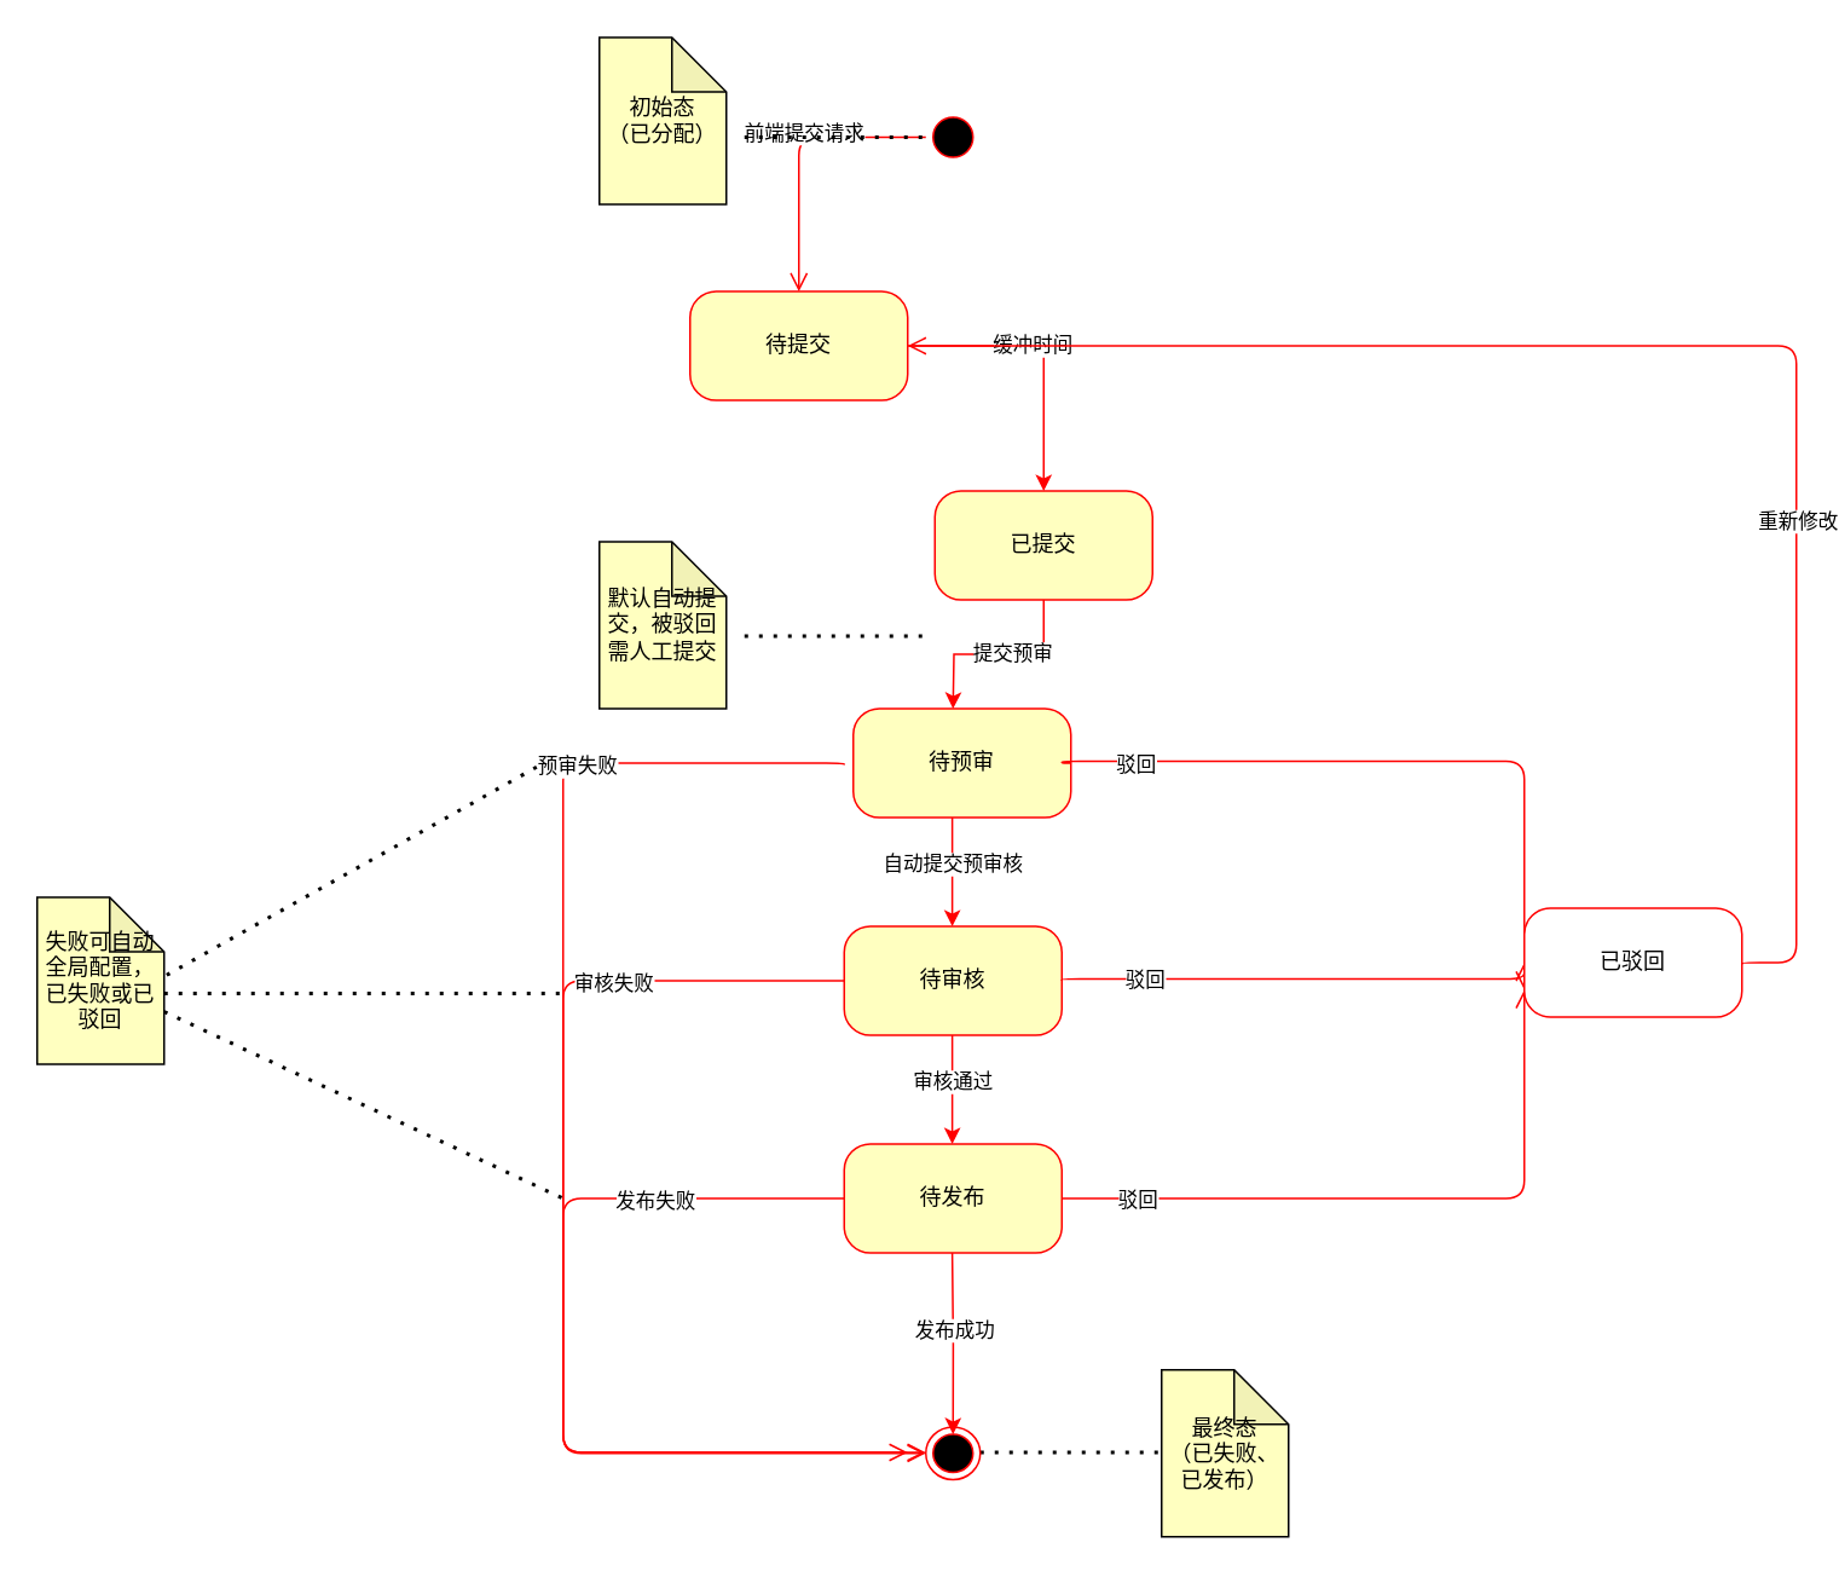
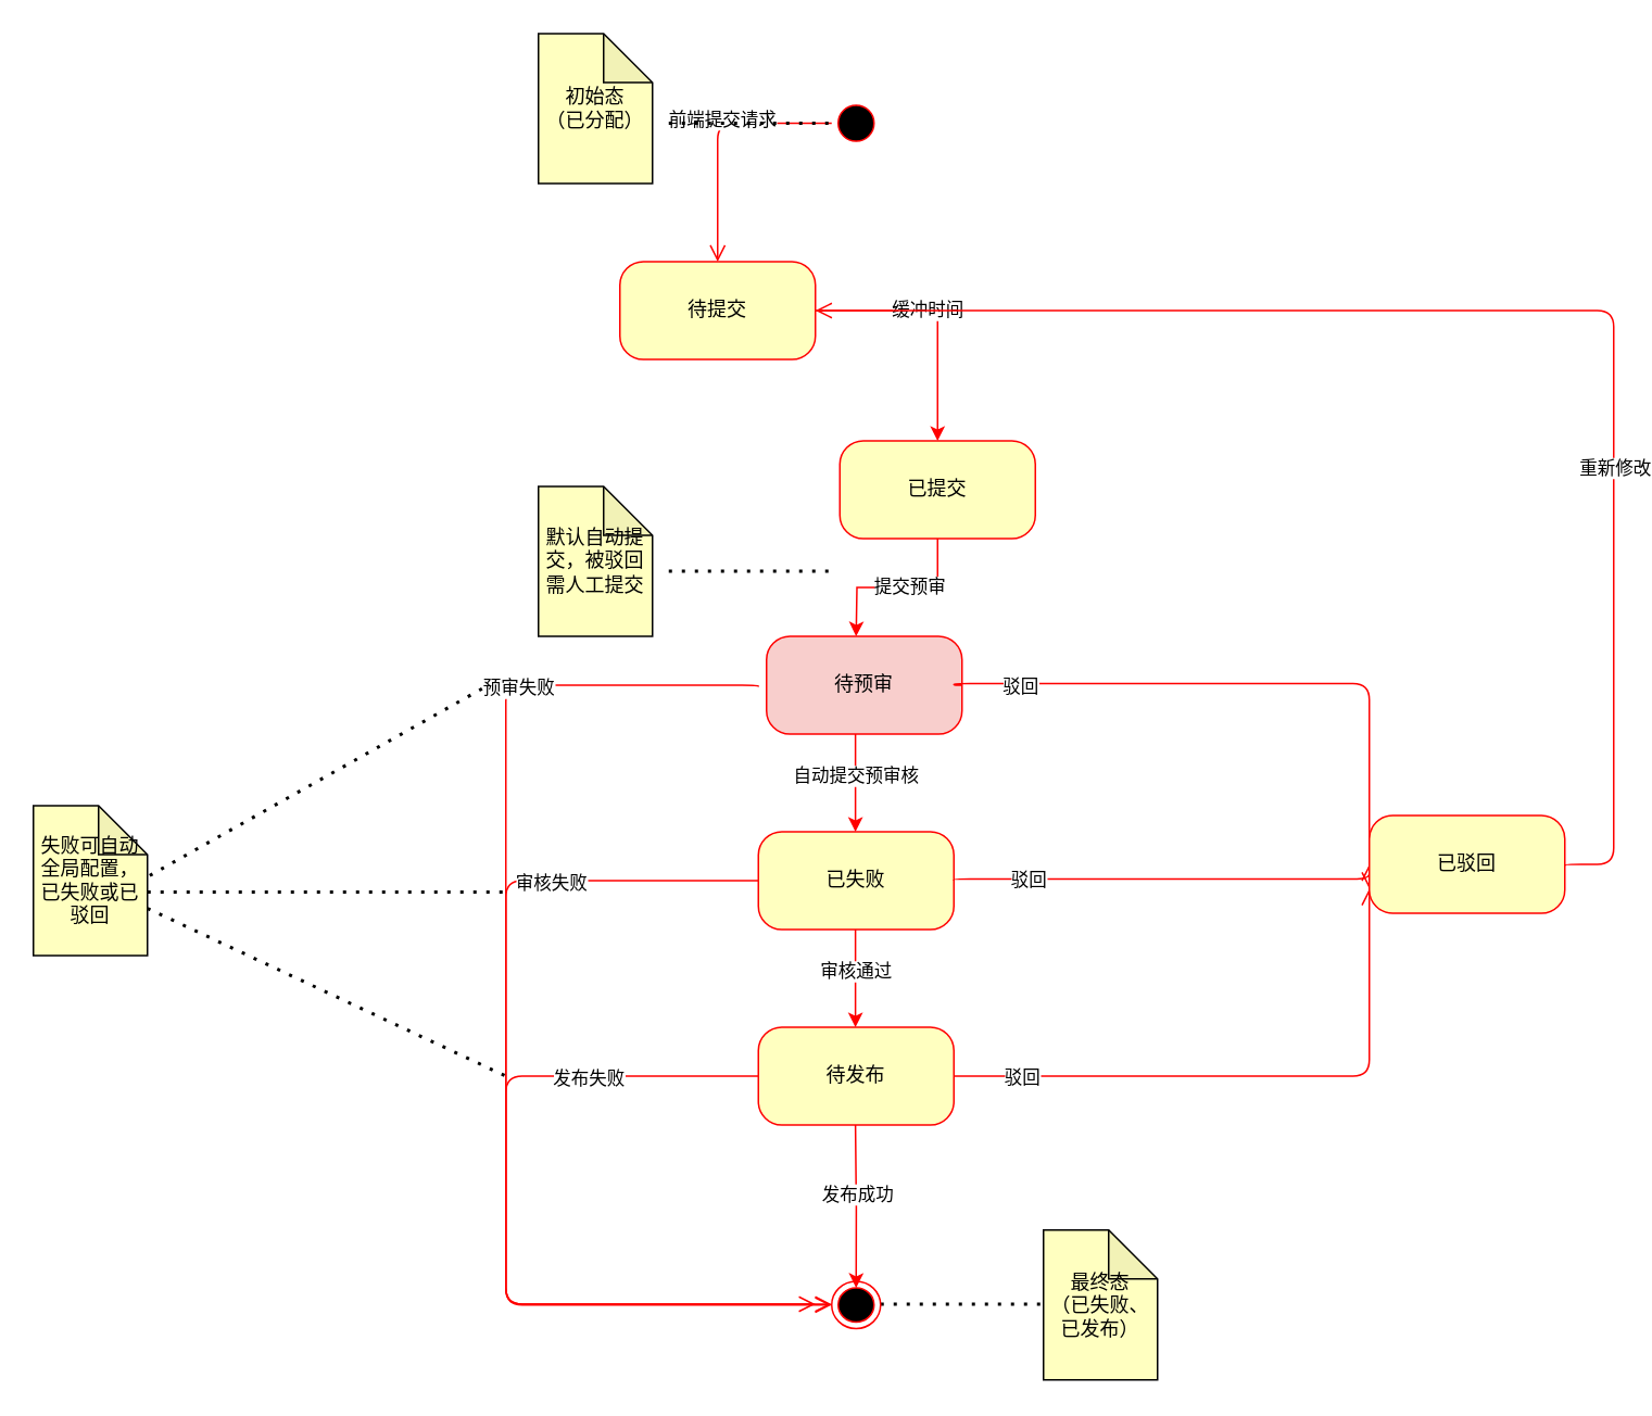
  <mxCell id="0" />
  <mxCell id="1" parent="0" />
  <mxCell id="2" value="" style="ellipse;html=1;shape=startState;fillColor=#000000;strokeColor=#ff0000;rounded=1;shadow=0;comic=0;labelBackgroundColor=none;fontFamily=Verdana;fontSize=12;fontColor=#000000;align=center;direction=south;" parent="1" vertex="1"><mxGeometry x="510" y="60" width="30" height="30" as="geometry" /></mxCell>
- <mxCell id="3" value="待预审" style="rounded=1;whiteSpace=wrap;html=1;arcSize=24;fillColor=#ffffc0;strokeColor=#ff0000;shadow=0;comic=0;labelBackgroundColor=none;fontFamily=Verdana;fontSize=12;fontColor=#000000;align=center;" parent="1" vertex="1"><mxGeometry x="470" width="120" height="60" as="geometry" y="390" /></mxCell>
+ <mxCell id="3" value="待预审" style="rounded=1;whiteSpace=wrap;html=1;arcSize=24;fillColor=#f8cecc;strokeColor=#ff0000;shadow=0;comic=0;labelBackgroundColor=none;fontFamily=Verdana;fontSize=12;fontColor=#000000;align=center;" parent="1" vertex="1"><mxGeometry x="470" width="120" height="60" as="geometry" y="390" /></mxCell>
  <mxCell id="4" style="edgeStyle=orthogonalEdgeStyle;rounded=0;orthogonalLoop=1;jettySize=auto;html=1;entryX=0.5;entryY=0;entryDx=0;entryDy=0;strokeColor=#FF0000;" edge="1" parent="1" source="6" target="7"><mxGeometry relative="1" as="geometry" /></mxCell>
  <mxCell id="5" value="缓冲时间" style="edgeLabel;html=1;align=center;verticalAlign=middle;resizable=0;points=[];" vertex="1" connectable="0" parent="4"><mxGeometry x="-0.129" relative="1" as="geometry"><mxPoint y="-1" as="offset" /></mxGeometry></mxCell>
  <mxCell id="6" value="待提交" style="rounded=1;whiteSpace=wrap;html=1;arcSize=24;fillColor=#ffffc0;strokeColor=#ff0000;shadow=0;comic=0;labelBackgroundColor=none;fontFamily=Verdana;fontSize=12;fontColor=#000000;align=center;" parent="1" vertex="1"><mxGeometry x="380" y="160" width="120" height="60" as="geometry" /></mxCell>
  <mxCell id="7" value="已提交" style="rounded=1;whiteSpace=wrap;html=1;arcSize=24;fillColor=#ffffc0;strokeColor=#ff0000;shadow=0;comic=0;labelBackgroundColor=none;fontFamily=Verdana;fontSize=12;fontColor=#000000;align=center;" parent="1" vertex="1"><mxGeometry x="515" y="270" width="120" height="60" as="geometry" /></mxCell>
  <mxCell id="8" style="edgeStyle=orthogonalEdgeStyle;html=1;labelBackgroundColor=none;endArrow=open;endSize=8;strokeColor=#ff0000;fontFamily=Verdana;fontSize=12;align=left;" parent="1" source="2" target="6" edge="1"><mxGeometry relative="1" as="geometry" /></mxCell>
  <mxCell id="9" value="前端提交请求" style="edgeLabel;html=1;align=center;verticalAlign=middle;resizable=0;points=[];" vertex="1" connectable="0" parent="8"><mxGeometry x="-0.126" y="-3" relative="1" as="geometry"><mxPoint as="offset" /></mxGeometry></mxCell>
  <mxCell id="10" style="edgeStyle=orthogonalEdgeStyle;html=1;exitX=1;exitY=0.5;labelBackgroundColor=none;endArrow=open;endSize=8;strokeColor=#ff0000;fontFamily=Verdana;fontSize=12;align=left;exitDx=0;exitDy=0;entryX=0;entryY=0.75;entryDx=0;entryDy=0;" parent="1" source="3" target="28" edge="1"><mxGeometry relative="1" as="geometry"><mxPoint x="675.06" y="419.41" as="sourcePoint" /><mxPoint x="585" y="300" as="targetPoint" /><Array as="points"><mxPoint x="585" y="419" /><mxPoint x="840" y="419" /></Array></mxGeometry></mxCell>
  <mxCell id="11" value="驳回" style="edgeLabel;html=1;align=center;verticalAlign=middle;resizable=0;points=[];" vertex="1" connectable="0" parent="10"><mxGeometry x="-0.652" relative="1" as="geometry"><mxPoint x="-21" y="1" as="offset" /></mxGeometry></mxCell>
  <mxCell id="12" value="初始态&lt;div&gt;（已分配）&lt;/div&gt;" style="shape=note;whiteSpace=wrap;html=1;backgroundOutline=1;darkOpacity=0.05;fillColor=#FFFFC0;" vertex="1" parent="1"><mxGeometry x="330" y="20" width="70" height="92" as="geometry" /></mxCell>
  <mxCell id="13" value="" style="endArrow=none;dashed=1;html=1;dashPattern=1 3;strokeWidth=2;rounded=0;entryX=0.5;entryY=1;entryDx=0;entryDy=0;" edge="1" parent="1" target="2"><mxGeometry width="50" height="50" relative="1" as="geometry"><mxPoint x="410" y="75" as="sourcePoint" /><mxPoint x="450" y="40" as="targetPoint" /></mxGeometry></mxCell>
  <mxCell id="14" style="edgeStyle=orthogonalEdgeStyle;rounded=0;orthogonalLoop=1;jettySize=auto;html=1;strokeColor=#FF0000;exitX=0.5;exitY=1;exitDx=0;exitDy=0;" edge="1" parent="1" source="7"><mxGeometry relative="1" as="geometry"><mxPoint x="529" y="330" as="sourcePoint" /><mxPoint x="525" as="targetPoint" y="390" /></mxGeometry></mxCell>
  <mxCell id="15" value="提交预审" style="edgeLabel;html=1;align=center;verticalAlign=middle;resizable=0;points=[];" vertex="1" connectable="0" parent="14"><mxGeometry x="-0.129" relative="1" as="geometry"><mxPoint y="-1" as="offset" /></mxGeometry></mxCell>
- <mxCell id="16" value="待审核" style="rounded=1;whiteSpace=wrap;html=1;arcSize=24;fillColor=#ffffc0;strokeColor=#ff0000;shadow=0;comic=0;labelBackgroundColor=none;fontFamily=Verdana;fontSize=12;fontColor=#000000;align=center;" vertex="1" parent="1"><mxGeometry x="465" y="510" width="120" height="60" as="geometry" /></mxCell>
+ <mxCell id="16" value="已失败" style="rounded=1;whiteSpace=wrap;html=1;arcSize=24;fillColor=#ffffc0;strokeColor=#ff0000;shadow=0;comic=0;labelBackgroundColor=none;fontFamily=Verdana;fontSize=12;fontColor=#000000;align=center;" vertex="1" parent="1"><mxGeometry x="465" y="510" width="120" height="60" as="geometry" /></mxCell>
  <mxCell id="17" value="默认自动提交，被驳回需人工提交" style="shape=note;whiteSpace=wrap;html=1;backgroundOutline=1;darkOpacity=0.05;fillColor=#FFFFC0;" vertex="1" parent="1"><mxGeometry x="330" y="298" width="70" height="92" as="geometry" /></mxCell>
  <mxCell id="18" value="" style="endArrow=none;dashed=1;html=1;dashPattern=1 3;strokeWidth=2;rounded=0;entryX=0.5;entryY=1;entryDx=0;entryDy=0;" edge="1" parent="1"><mxGeometry width="50" height="50" relative="1" as="geometry"><mxPoint x="410" y="350" as="sourcePoint" /><mxPoint x="510" y="350" as="targetPoint" /></mxGeometry></mxCell>
  <mxCell id="19" value="待发布" style="rounded=1;whiteSpace=wrap;html=1;arcSize=24;fillColor=#ffffc0;strokeColor=#ff0000;shadow=0;comic=0;labelBackgroundColor=none;fontFamily=Verdana;fontSize=12;fontColor=#000000;align=center;" vertex="1" parent="1"><mxGeometry x="465" y="630" width="120" height="60" as="geometry" /></mxCell>
  <mxCell id="20" style="edgeStyle=orthogonalEdgeStyle;rounded=0;orthogonalLoop=1;jettySize=auto;html=1;entryX=0.5;entryY=0;entryDx=0;entryDy=0;strokeColor=#FF0000;exitX=0.5;exitY=1;exitDx=0;exitDy=0;" edge="1" parent="1"><mxGeometry relative="1" as="geometry"><mxPoint x="524.58" y="450" as="sourcePoint" /><mxPoint x="524.58" y="510" as="targetPoint" /></mxGeometry></mxCell>
  <mxCell id="21" value="自动提交预审核" style="edgeLabel;html=1;align=center;verticalAlign=middle;resizable=0;points=[];" vertex="1" connectable="0" parent="20"><mxGeometry x="-0.129" relative="1" as="geometry"><mxPoint y="-1" as="offset" /></mxGeometry></mxCell>
  <mxCell id="22" style="edgeStyle=orthogonalEdgeStyle;html=1;exitX=1;exitY=0.5;labelBackgroundColor=none;endArrow=open;endSize=8;strokeColor=#ff0000;fontFamily=Verdana;fontSize=12;align=left;exitDx=0;exitDy=0;entryX=0;entryY=0.5;entryDx=0;entryDy=0;" edge="1" parent="1" target="28"><mxGeometry relative="1" as="geometry"><mxPoint x="585" y="540" as="sourcePoint" /><mxPoint x="590" y="300" as="targetPoint" /><Array as="points"><mxPoint x="585" y="539" /><mxPoint x="840" y="539" /></Array></mxGeometry></mxCell>
  <mxCell id="23" value="驳回" style="edgeLabel;html=1;align=center;verticalAlign=middle;resizable=0;points=[];" vertex="1" connectable="0" parent="22"><mxGeometry x="-0.652" relative="1" as="geometry"><mxPoint as="offset" /></mxGeometry></mxCell>
  <mxCell id="24" style="edgeStyle=orthogonalEdgeStyle;rounded=0;orthogonalLoop=1;jettySize=auto;html=1;entryX=0.5;entryY=0;entryDx=0;entryDy=0;strokeColor=#FF0000;exitX=0.5;exitY=1;exitDx=0;exitDy=0;" edge="1" parent="1"><mxGeometry relative="1" as="geometry"><mxPoint x="524.58" y="570" as="sourcePoint" /><mxPoint x="524.58" y="630" as="targetPoint" /></mxGeometry></mxCell>
  <mxCell id="25" value="审核通过" style="edgeLabel;html=1;align=center;verticalAlign=middle;resizable=0;points=[];" vertex="1" connectable="0" parent="24"><mxGeometry x="-0.129" relative="1" as="geometry"><mxPoint y="-1" as="offset" /></mxGeometry></mxCell>
  <mxCell id="26" style="edgeStyle=orthogonalEdgeStyle;html=1;labelBackgroundColor=none;endArrow=open;endSize=8;strokeColor=#ff0000;fontFamily=Verdana;fontSize=12;align=left;entryX=0;entryY=0.75;entryDx=0;entryDy=0;exitX=1;exitY=0.5;exitDx=0;exitDy=0;" edge="1" parent="1" source="19" target="28"><mxGeometry relative="1" as="geometry"><mxPoint x="660" y="700.34" as="sourcePoint" /><mxPoint x="897.96" y="580" as="targetPoint" /><Array as="points"><mxPoint x="840" y="660" /></Array></mxGeometry></mxCell>
  <mxCell id="27" value="驳回" style="edgeLabel;html=1;align=center;verticalAlign=middle;resizable=0;points=[];" vertex="1" connectable="0" parent="26"><mxGeometry x="-0.652" relative="1" as="geometry"><mxPoint x="-23" as="offset" /></mxGeometry></mxCell>
- <mxCell id="28" value="已驳回" style="rounded=1;whiteSpace=wrap;html=1;arcSize=24;fillColor=#ffffff;strokeColor=#ff0000;shadow=0;comic=0;labelBackgroundColor=none;fontFamily=Verdana;fontSize=12;fontColor=#000000;align=center;" vertex="1" parent="1"><mxGeometry x="840" y="500" width="120" height="60" as="geometry" /></mxCell>
+ <mxCell id="28" value="已驳回" style="rounded=1;whiteSpace=wrap;html=1;arcSize=24;fillColor=#ffffc0;strokeColor=#ff0000;shadow=0;comic=0;labelBackgroundColor=none;fontFamily=Verdana;fontSize=12;fontColor=#000000;align=center;" vertex="1" parent="1"><mxGeometry x="840" y="500" width="120" height="60" as="geometry" /></mxCell>
  <mxCell id="29" style="edgeStyle=orthogonalEdgeStyle;html=1;exitX=1;exitY=0.5;labelBackgroundColor=none;endArrow=open;endSize=8;strokeColor=#ff0000;fontFamily=Verdana;fontSize=12;align=left;exitDx=0;exitDy=0;entryX=0;entryY=0.5;entryDx=0;entryDy=0;" edge="1" parent="1"><mxGeometry relative="1" as="geometry"><mxPoint x="465" y="421" as="sourcePoint" /><mxPoint x="510" y="800.5" as="targetPoint" /><Array as="points"><mxPoint x="465" y="420" /><mxPoint x="310" y="420" /><mxPoint x="310" y="800" /><mxPoint x="510" y="800" /></Array></mxGeometry></mxCell>
  <mxCell id="30" value="预审失败" style="edgeLabel;html=1;align=center;verticalAlign=middle;resizable=0;points=[];" vertex="1" connectable="0" parent="29"><mxGeometry x="-0.652" relative="1" as="geometry"><mxPoint x="-21" y="1" as="offset" /></mxGeometry></mxCell>
  <mxCell id="31" style="edgeStyle=orthogonalEdgeStyle;html=1;exitX=0;exitY=0.5;labelBackgroundColor=none;endArrow=open;endSize=8;strokeColor=#ff0000;fontFamily=Verdana;fontSize=12;align=left;exitDx=0;exitDy=0;" edge="1" parent="1" source="16"><mxGeometry relative="1" as="geometry"><mxPoint x="465" y="420" as="sourcePoint" /><mxPoint x="510" y="800" as="targetPoint" /><Array as="points"><mxPoint x="310" y="540" /><mxPoint x="310" y="800" /></Array></mxGeometry></mxCell>
  <mxCell id="32" value="审核失败" style="edgeLabel;html=1;align=center;verticalAlign=middle;resizable=0;points=[];" vertex="1" connectable="0" parent="31"><mxGeometry x="-0.652" relative="1" as="geometry"><mxPoint x="-21" y="1" as="offset" /></mxGeometry></mxCell>
  <mxCell id="33" value="最终态&lt;div&gt;（已失败、已发布）&lt;/div&gt;" style="shape=note;whiteSpace=wrap;html=1;backgroundOutline=1;darkOpacity=0.05;fillColor=#FFFFC0;" vertex="1" parent="1"><mxGeometry x="640" y="754.5" width="70" height="92" as="geometry" /></mxCell>
  <mxCell id="34" style="edgeStyle=orthogonalEdgeStyle;rounded=0;orthogonalLoop=1;jettySize=auto;html=1;strokeColor=#FF0000;exitX=0.5;exitY=1;exitDx=0;exitDy=0;" edge="1" parent="1"><mxGeometry relative="1" as="geometry"><mxPoint x="524.58" y="690" as="sourcePoint" /><mxPoint x="525" y="790" as="targetPoint" /></mxGeometry></mxCell>
  <mxCell id="35" value="发布成功" style="edgeLabel;html=1;align=center;verticalAlign=middle;resizable=0;points=[];" vertex="1" connectable="0" parent="34"><mxGeometry x="-0.129" relative="1" as="geometry"><mxPoint y="-1" as="offset" /></mxGeometry></mxCell>
  <mxCell id="36" style="edgeStyle=orthogonalEdgeStyle;html=1;exitX=1;exitY=0.5;labelBackgroundColor=none;endArrow=open;endSize=8;strokeColor=#ff0000;fontFamily=Verdana;fontSize=12;align=left;exitDx=0;exitDy=0;entryX=1;entryY=0.5;entryDx=0;entryDy=0;" edge="1" parent="1" target="6"><mxGeometry relative="1" as="geometry"><mxPoint x="960" y="531" as="sourcePoint" /><mxPoint x="1215" y="656" as="targetPoint" /><Array as="points"><mxPoint x="990" y="530" /><mxPoint x="990" y="190" /></Array></mxGeometry></mxCell>
  <mxCell id="37" value="重新修改" style="edgeLabel;html=1;align=center;verticalAlign=middle;resizable=0;points=[];" vertex="1" connectable="0" parent="36"><mxGeometry x="-0.652" relative="1" as="geometry"><mxPoint y="-125" as="offset" /></mxGeometry></mxCell>
  <mxCell id="38" value="" style="endArrow=none;dashed=1;html=1;dashPattern=1 3;strokeWidth=2;rounded=0;entryX=0.5;entryY=1;entryDx=0;entryDy=0;" edge="1" parent="1"><mxGeometry width="50" height="50" relative="1" as="geometry"><mxPoint x="540" y="800.08" as="sourcePoint" /><mxPoint x="640" y="800.08" as="targetPoint" /></mxGeometry></mxCell>
  <mxCell id="39" style="edgeStyle=orthogonalEdgeStyle;html=1;exitX=0;exitY=0.5;labelBackgroundColor=none;endArrow=open;endSize=8;strokeColor=#ff0000;fontFamily=Verdana;fontSize=12;align=left;exitDx=0;exitDy=0;" edge="1" parent="1" source="19"><mxGeometry relative="1" as="geometry"><mxPoint x="459.94" y="530" as="sourcePoint" /><mxPoint x="500" y="800" as="targetPoint" /><Array as="points"><mxPoint x="310" y="660" /><mxPoint x="310" y="800" /></Array></mxGeometry></mxCell>
  <mxCell id="40" value="发布失败" style="edgeLabel;html=1;align=center;verticalAlign=middle;resizable=0;points=[];" vertex="1" connectable="0" parent="39"><mxGeometry x="-0.652" relative="1" as="geometry"><mxPoint x="-21" y="1" as="offset" /></mxGeometry></mxCell>
  <mxCell id="41" value="" style="ellipse;html=1;shape=endState;fillColor=#000000;strokeColor=#ff0000;rounded=1;shadow=0;comic=0;labelBackgroundColor=none;fontFamily=Verdana;fontSize=12;fontColor=#000000;align=center;" vertex="1" parent="1"><mxGeometry x="510" y="786" width="30" height="29" as="geometry" /></mxCell>
  <mxCell id="42" value="失败可自动全局配置，已失败或已驳回" style="shape=note;whiteSpace=wrap;html=1;backgroundOutline=1;darkOpacity=0.05;fillColor=#FFFFC0;" vertex="1" parent="1"><mxGeometry x="20" y="494" width="70" height="92" as="geometry" /></mxCell>
  <mxCell id="43" value="" style="endArrow=none;dashed=1;html=1;dashPattern=1 3;strokeWidth=2;rounded=0;entryX=0.5;entryY=1;entryDx=0;entryDy=0;exitX=1.02;exitY=0.466;exitDx=0;exitDy=0;exitPerimeter=0;" edge="1" parent="1" source="42"><mxGeometry width="50" height="50" relative="1" as="geometry"><mxPoint x="200" y="419.58" as="sourcePoint" /><mxPoint x="300" y="419.58" as="targetPoint" /></mxGeometry></mxCell>
  <mxCell id="44" value="" style="endArrow=none;dashed=1;html=1;dashPattern=1 3;strokeWidth=2;rounded=0;exitX=1.02;exitY=0.466;exitDx=0;exitDy=0;exitPerimeter=0;" edge="1" parent="1"><mxGeometry width="50" height="50" relative="1" as="geometry"><mxPoint x="90" y="547" as="sourcePoint" /><mxPoint x="310" y="547" as="targetPoint" /></mxGeometry></mxCell>
  <mxCell id="45" value="" style="endArrow=none;dashed=1;html=1;dashPattern=1 3;strokeWidth=2;rounded=0;exitX=1.02;exitY=0.466;exitDx=0;exitDy=0;exitPerimeter=0;" edge="1" parent="1"><mxGeometry width="50" height="50" relative="1" as="geometry"><mxPoint x="90" y="557" as="sourcePoint" /><mxPoint x="310" y="660" as="targetPoint" /></mxGeometry></mxCell>
